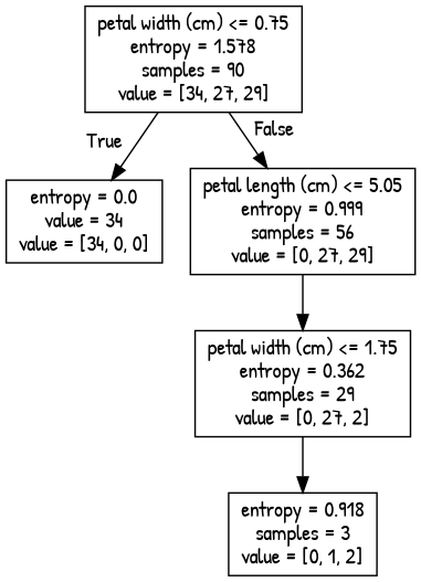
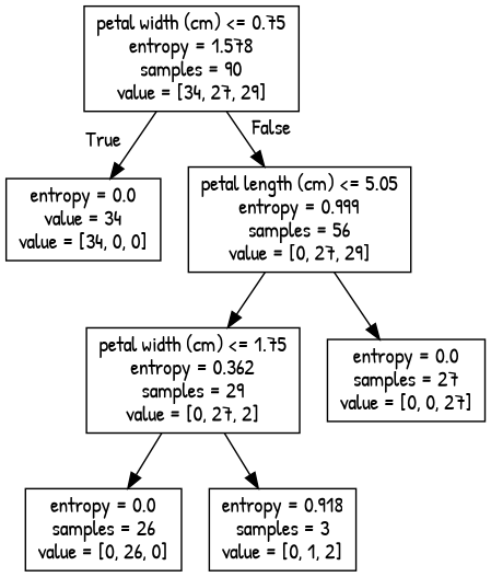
  digraph {
    fontname="Patrick Hand"
    node [fontname="Patrick Hand" shape=box]
    edge [fontname="Patrick Hand"]
    n1 [label="petal width (cm) <= 0.75\nentropy = 1.578\nsamples = 90\nvalue = [34, 27, 29]"]
    n2 [label="entropy = 0.0\nvalue = 34\nvalue = [34, 0, 0]"]
    n3 [label="petal length (cm) <= 5.05\nentropy = 0.999\nsamples = 56\nvalue = [0, 27, 29]"]
    n4 [label="petal width (cm) <= 1.75\nentropy = 0.362\nsamples = 29\nvalue = [0, 27, 2]"]
+   n5 [label="entropy = 0.0\nsamples = 27\nvalue = [0, 0, 27]"]
+   n6 [label="entropy = 0.0\nsamples = 26\nvalue = [0, 26, 0]"]
    n7 [label="entropy = 0.918\nsamples = 3\nvalue = [0, 1, 2]"]
    n1 -> n2 [headlabel=True labelangle=45 labeldistance=2.5]
    n1 -> n3 [headlabel=False labelangle=-45 labeldistance=2.5]
    n3 -> n4
+   n3 -> n5
+   n4 -> n6
    n4 -> n7
  }
